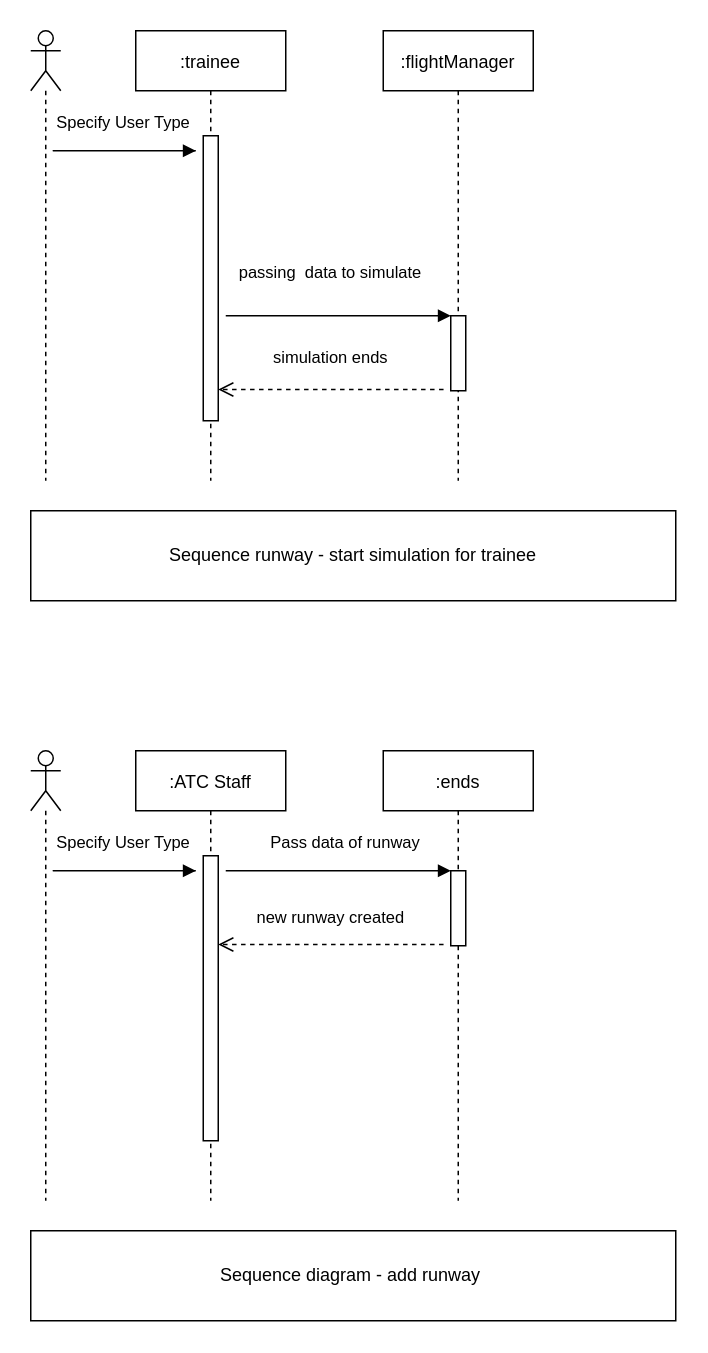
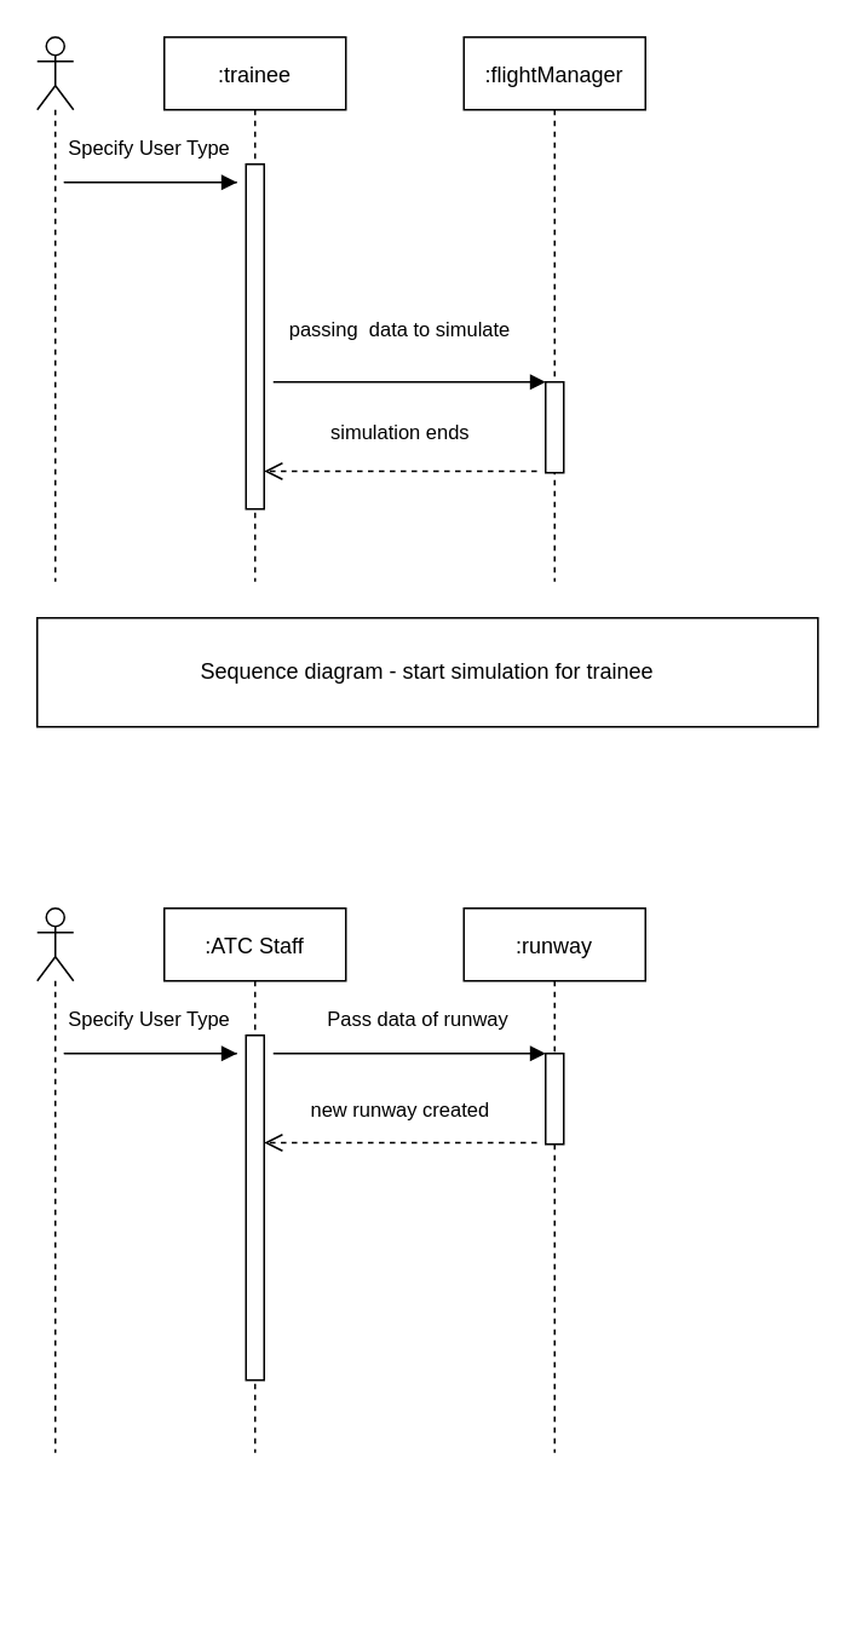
  <mxCell id="0" />
  <mxCell id="1" parent="0" />
  <mxCell id="2" value=":trainee" style="shape=umlLifeline;perimeter=lifelinePerimeter;container=1;collapsible=0;recursiveResize=0;rounded=0;shadow=0;strokeWidth=1;" vertex="1" parent="1"><mxGeometry x="90" y="20" width="100" height="300" as="geometry" /></mxCell>
  <mxCell id="3" value="" style="points=[];perimeter=orthogonalPerimeter;rounded=0;shadow=0;strokeWidth=1;" vertex="1" parent="2"><mxGeometry x="45" y="70" width="10" height="190" as="geometry" /></mxCell>
  <mxCell id="4" value="Specify User Type" style="verticalAlign=bottom;endArrow=block;shadow=0;strokeWidth=1;" edge="1" parent="2"><mxGeometry x="0.515" y="10" relative="1" as="geometry"><mxPoint x="40" y="80" as="sourcePoint" /><mxPoint x="40" y="80" as="targetPoint" /><Array as="points"><mxPoint x="-60" y="80" /></Array><mxPoint as="offset" /></mxGeometry></mxCell>
  <mxCell id="5" value="simulation ends" style="verticalAlign=bottom;endArrow=open;dashed=1;endSize=8;exitX=-0.48;exitY=0.983;shadow=0;strokeWidth=1;exitDx=0;exitDy=0;exitPerimeter=0;" edge="1" parent="1" source="7" target="3"><mxGeometry y="-12" relative="1" as="geometry"><mxPoint x="245" y="176" as="targetPoint" /><mxPoint as="offset" /></mxGeometry></mxCell>
  <mxCell id="6" value=":flightManager" style="shape=umlLifeline;perimeter=lifelinePerimeter;container=1;collapsible=0;recursiveResize=0;rounded=0;shadow=0;strokeWidth=1;" vertex="1" parent="1"><mxGeometry x="255" y="20" width="100" height="300" as="geometry" /></mxCell>
  <mxCell id="7" value="" style="points=[];perimeter=orthogonalPerimeter;rounded=0;shadow=0;strokeWidth=1;" vertex="1" parent="6"><mxGeometry x="45" y="190" width="10" height="50" as="geometry" /></mxCell>
  <mxCell id="8" value="Specify User Type" style="verticalAlign=bottom;endArrow=block;entryX=0;entryY=0;shadow=0;strokeWidth=1;" edge="1" parent="6" source="7"><mxGeometry y="10" relative="1" as="geometry"><mxPoint x="155" y="80" as="sourcePoint" /><mxPoint as="offset" /></mxGeometry></mxCell>
- <mxCell id="9" value="Sequence runway - start simulation for trainee" style="whiteSpace=wrap;html=1;" vertex="1" parent="1"><mxGeometry x="20" y="340" width="430" height="60" as="geometry" /></mxCell>
+ <mxCell id="9" value="Sequence diagram - start simulation for trainee" style="whiteSpace=wrap;html=1;" vertex="1" parent="1"><mxGeometry x="20" y="340" width="430" height="60" as="geometry" /></mxCell>
  <mxCell id="10" value="" style="shape=umlLifeline;participant=umlActor;perimeter=lifelinePerimeter;whiteSpace=wrap;html=1;container=1;collapsible=0;recursiveResize=0;verticalAlign=top;spacingTop=36;outlineConnect=0;" vertex="1" parent="1"><mxGeometry x="20" y="20" width="20" height="300" as="geometry" /></mxCell>
  <mxCell id="11" value="passing  data to simulate" style="verticalAlign=bottom;endArrow=block;entryX=0;entryY=0;shadow=0;strokeWidth=1;" edge="1" parent="1"><mxGeometry x="-0.067" y="20" relative="1" as="geometry"><mxPoint x="150" y="210" as="sourcePoint" /><mxPoint x="300" y="210" as="targetPoint" /><mxPoint as="offset" /><Array as="points"><mxPoint x="220" y="210" /></Array></mxGeometry></mxCell>
  <mxCell id="12" value=":ATC Staff" style="shape=umlLifeline;perimeter=lifelinePerimeter;container=1;collapsible=0;recursiveResize=0;rounded=0;shadow=0;strokeWidth=1;" vertex="1" parent="1"><mxGeometry x="90" y="500" width="100" height="300" as="geometry" /></mxCell>
  <mxCell id="13" value="" style="points=[];perimeter=orthogonalPerimeter;rounded=0;shadow=0;strokeWidth=1;" vertex="1" parent="12"><mxGeometry x="45" y="70" width="10" height="190" as="geometry" /></mxCell>
  <mxCell id="14" value="Specify User Type" style="verticalAlign=bottom;endArrow=block;shadow=0;strokeWidth=1;" edge="1" parent="12"><mxGeometry x="0.515" y="10" relative="1" as="geometry"><mxPoint x="40" y="80" as="sourcePoint" /><mxPoint x="40" y="80" as="targetPoint" /><Array as="points"><mxPoint x="-60" y="80" /></Array><mxPoint as="offset" /></mxGeometry></mxCell>
  <mxCell id="15" value="new runway created" style="verticalAlign=bottom;endArrow=open;dashed=1;endSize=8;exitX=-0.48;exitY=0.983;shadow=0;strokeWidth=1;exitDx=0;exitDy=0;exitPerimeter=0;" edge="1" parent="1" source="17" target="13"><mxGeometry x="0.001" y="-9" relative="1" as="geometry"><mxPoint x="245" y="656" as="targetPoint" /><mxPoint as="offset" /></mxGeometry></mxCell>
- <mxCell id="16" value=":ends" style="shape=umlLifeline;perimeter=lifelinePerimeter;container=1;collapsible=0;recursiveResize=0;rounded=0;shadow=0;strokeWidth=1;" vertex="1" parent="1"><mxGeometry x="255" y="500" width="100" height="300" as="geometry" /></mxCell>
+ <mxCell id="16" value=":runway" style="shape=umlLifeline;perimeter=lifelinePerimeter;container=1;collapsible=0;recursiveResize=0;rounded=0;shadow=0;strokeWidth=1;" vertex="1" parent="1"><mxGeometry x="255" y="500" width="100" height="300" as="geometry" /></mxCell>
  <mxCell id="17" value="" style="points=[];perimeter=orthogonalPerimeter;rounded=0;shadow=0;strokeWidth=1;" vertex="1" parent="16"><mxGeometry x="45" y="80" width="10" height="50" as="geometry" /></mxCell>
  <mxCell id="18" value="Specify User Type" style="verticalAlign=bottom;endArrow=block;entryX=0;entryY=0;shadow=0;strokeWidth=1;" edge="1" parent="16" source="17"><mxGeometry y="10" relative="1" as="geometry"><mxPoint x="155" y="80" as="sourcePoint" /><mxPoint as="offset" /></mxGeometry></mxCell>
- <mxCell id="19" value="Sequence diagram - add runway&amp;nbsp;" style="whiteSpace=wrap;html=1;" vertex="1" parent="1"><mxGeometry x="20" y="820" width="430" height="60" as="geometry" /></mxCell>
  <mxCell id="20" value="" style="shape=umlLifeline;participant=umlActor;perimeter=lifelinePerimeter;whiteSpace=wrap;html=1;container=1;collapsible=0;recursiveResize=0;verticalAlign=top;spacingTop=36;outlineConnect=0;" vertex="1" parent="1"><mxGeometry x="20" y="500" width="20" height="300" as="geometry" /></mxCell>
  <mxCell id="21" value="Pass data of runway" style="verticalAlign=bottom;endArrow=block;entryX=0;entryY=0;shadow=0;strokeWidth=1;" edge="1" parent="1"><mxGeometry x="0.067" y="10" relative="1" as="geometry"><mxPoint x="150" y="580" as="sourcePoint" /><mxPoint x="300" y="580" as="targetPoint" /><mxPoint as="offset" /><Array as="points"><mxPoint x="220" y="580" /></Array></mxGeometry></mxCell>
